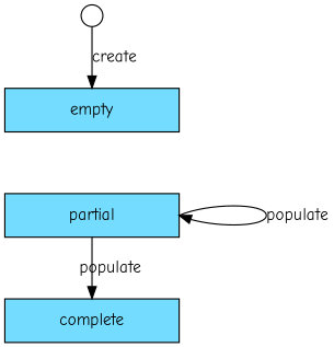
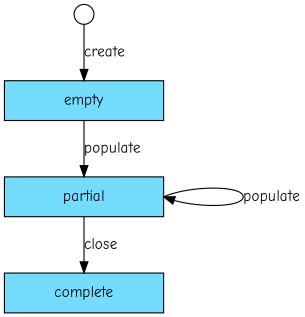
  digraph {
    fontname="Comic Neue"
    nodesep=1
    node [fillcolor="#73DCFF" fontname="Comic Neue" shape=box style=filled]
    edge [fontname="Comic Neue"]
    null [fillcolor=transparent shape=point width=0.25]
    empty [width=2]
    partial [width=2]
    complete [width=2]
    null -> empty [label=create]
+   empty -> partial [label=populate]
    partial -> partial [headport=e label=populate tailport=e]
-   partial -> complete [label=populate]
+   partial -> complete [label=close]
  }
